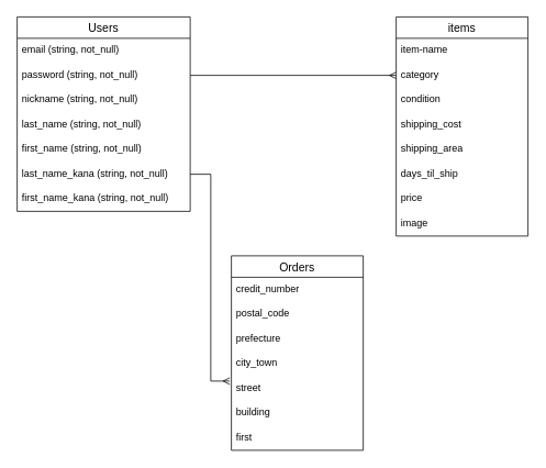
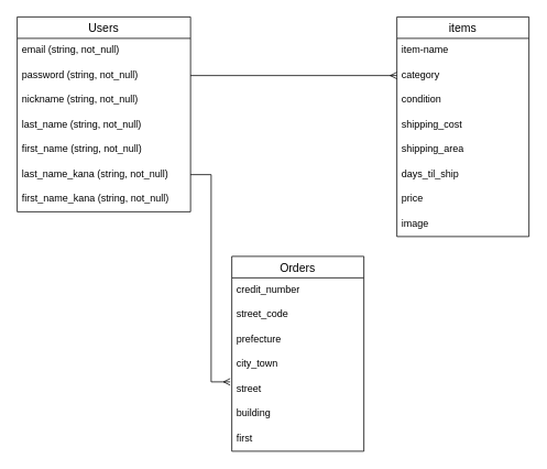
  <mxCell id="0" />
  <mxCell id="1" parent="0" />
  <mxCell id="2" value="Users" style="swimlane;fontStyle=0;childLayout=stackLayout;horizontal=1;startSize=26;horizontalStack=0;resizeParent=1;resizeParentMax=0;resizeLast=0;collapsible=1;marginBottom=0;align=center;fontSize=14;" vertex="1" parent="1"><mxGeometry x="20" y="20" width="210" height="236" as="geometry" /></mxCell>
  <mxCell id="3" value="email (string, not_null)" style="text;strokeColor=none;fillColor=none;spacingLeft=4;spacingRight=4;overflow=hidden;rotatable=0;points=[[0,0.5],[1,0.5]];portConstraint=eastwest;fontSize=12;" vertex="1" parent="2"><mxGeometry y="26" width="210" height="30" as="geometry" /></mxCell>
  <mxCell id="4" value="password (string, not_null)" style="text;strokeColor=none;fillColor=none;spacingLeft=4;spacingRight=4;overflow=hidden;rotatable=0;points=[[0,0.5],[1,0.5]];portConstraint=eastwest;fontSize=12;" vertex="1" parent="2"><mxGeometry y="56" width="210" height="30" as="geometry" /></mxCell>
  <mxCell id="5" value="nickname (string, not_null)" style="text;strokeColor=none;fillColor=none;spacingLeft=4;spacingRight=4;overflow=hidden;rotatable=0;points=[[0,0.5],[1,0.5]];portConstraint=eastwest;fontSize=12;" vertex="1" parent="2"><mxGeometry y="86" width="210" height="30" as="geometry" /></mxCell>
  <mxCell id="6" value="last_name (string, not_null)" style="text;strokeColor=none;fillColor=none;spacingLeft=4;spacingRight=4;overflow=hidden;rotatable=0;points=[[0,0.5],[1,0.5]];portConstraint=eastwest;fontSize=12;" vertex="1" parent="2"><mxGeometry y="116" width="210" height="30" as="geometry" /></mxCell>
  <mxCell id="7" value="first_name (string, not_null)" style="text;strokeColor=none;fillColor=none;spacingLeft=4;spacingRight=4;overflow=hidden;rotatable=0;points=[[0,0.5],[1,0.5]];portConstraint=eastwest;fontSize=12;" vertex="1" parent="2"><mxGeometry y="146" width="210" height="30" as="geometry" /></mxCell>
  <mxCell id="8" value="last_name_kana (string, not_null)" style="text;strokeColor=none;fillColor=none;spacingLeft=4;spacingRight=4;overflow=hidden;rotatable=0;points=[[0,0.5],[1,0.5]];portConstraint=eastwest;fontSize=12;" vertex="1" parent="2"><mxGeometry y="176" width="210" height="30" as="geometry" /></mxCell>
  <mxCell id="9" value="first_name_kana (string, not_null)" style="text;strokeColor=none;fillColor=none;spacingLeft=4;spacingRight=4;overflow=hidden;rotatable=0;points=[[0,0.5],[1,0.5]];portConstraint=eastwest;fontSize=12;" vertex="1" parent="2"><mxGeometry y="206" width="210" height="30" as="geometry" /></mxCell>
  <mxCell id="10" style="edgeStyle=orthogonalEdgeStyle;rounded=0;orthogonalLoop=1;jettySize=auto;html=1;exitX=1;exitY=0.5;exitDx=0;exitDy=0;endArrow=ERmany;endFill=0;strokeWidth=1;entryX=0;entryY=0.5;entryDx=0;entryDy=0;" edge="1" parent="1" source="4" target="13"><mxGeometry relative="1" as="geometry"><mxPoint x="520" y="91" as="targetPoint" /></mxGeometry></mxCell>
  <mxCell id="11" value="items" style="swimlane;fontStyle=0;childLayout=stackLayout;horizontal=1;startSize=26;horizontalStack=0;resizeParent=1;resizeParentMax=0;resizeLast=0;collapsible=1;marginBottom=0;align=center;fontSize=14;" vertex="1" parent="1"><mxGeometry x="480" y="20" width="160" height="266" as="geometry" /></mxCell>
  <mxCell id="12" value="item-name" style="text;strokeColor=none;fillColor=none;spacingLeft=4;spacingRight=4;overflow=hidden;rotatable=0;points=[[0,0.5],[1,0.5]];portConstraint=eastwest;fontSize=12;" vertex="1" parent="11"><mxGeometry y="26" width="160" height="30" as="geometry" /></mxCell>
  <mxCell id="13" value="category" style="text;strokeColor=none;fillColor=none;spacingLeft=4;spacingRight=4;overflow=hidden;rotatable=0;points=[[0,0.5],[1,0.5]];portConstraint=eastwest;fontSize=12;" vertex="1" parent="11"><mxGeometry y="56" width="160" height="30" as="geometry" /></mxCell>
  <mxCell id="14" value="condition" style="text;strokeColor=none;fillColor=none;spacingLeft=4;spacingRight=4;overflow=hidden;rotatable=0;points=[[0,0.5],[1,0.5]];portConstraint=eastwest;fontSize=12;" vertex="1" parent="11"><mxGeometry y="86" width="160" height="30" as="geometry" /></mxCell>
  <mxCell id="15" value="shipping_cost" style="text;strokeColor=none;fillColor=none;spacingLeft=4;spacingRight=4;overflow=hidden;rotatable=0;points=[[0,0.5],[1,0.5]];portConstraint=eastwest;fontSize=12;" vertex="1" parent="11"><mxGeometry y="116" width="160" height="30" as="geometry" /></mxCell>
  <mxCell id="16" value="shipping_area" style="text;strokeColor=none;fillColor=none;spacingLeft=4;spacingRight=4;overflow=hidden;rotatable=0;points=[[0,0.5],[1,0.5]];portConstraint=eastwest;fontSize=12;" vertex="1" parent="11"><mxGeometry y="146" width="160" height="30" as="geometry" /></mxCell>
  <mxCell id="17" value="days_til_ship" style="text;strokeColor=none;fillColor=none;spacingLeft=4;spacingRight=4;overflow=hidden;rotatable=0;points=[[0,0.5],[1,0.5]];portConstraint=eastwest;fontSize=12;" vertex="1" parent="11"><mxGeometry y="176" width="160" height="30" as="geometry" /></mxCell>
  <mxCell id="18" value="price" style="text;strokeColor=none;fillColor=none;spacingLeft=4;spacingRight=4;overflow=hidden;rotatable=0;points=[[0,0.5],[1,0.5]];portConstraint=eastwest;fontSize=12;" vertex="1" parent="11"><mxGeometry y="206" width="160" height="30" as="geometry" /></mxCell>
  <mxCell id="19" value="image" style="text;strokeColor=none;fillColor=none;spacingLeft=4;spacingRight=4;overflow=hidden;rotatable=0;points=[[0,0.5],[1,0.5]];portConstraint=eastwest;fontSize=12;" vertex="1" parent="11"><mxGeometry y="236" width="160" height="30" as="geometry" /></mxCell>
  <mxCell id="20" value="Orders" style="swimlane;fontStyle=0;childLayout=stackLayout;horizontal=1;startSize=26;horizontalStack=0;resizeParent=1;resizeParentMax=0;resizeLast=0;collapsible=1;marginBottom=0;align=center;fontSize=14;" vertex="1" parent="1"><mxGeometry x="280" y="310" width="160" height="236" as="geometry" /></mxCell>
  <mxCell id="21" value="credit_number" style="text;strokeColor=none;fillColor=none;spacingLeft=4;spacingRight=4;overflow=hidden;rotatable=0;points=[[0,0.5],[1,0.5]];portConstraint=eastwest;fontSize=12;" vertex="1" parent="20"><mxGeometry y="26" width="160" height="30" as="geometry" /></mxCell>
- <mxCell id="22" value="postal_code" style="text;strokeColor=none;fillColor=none;spacingLeft=4;spacingRight=4;overflow=hidden;rotatable=0;points=[[0,0.5],[1,0.5]];portConstraint=eastwest;fontSize=12;" vertex="1" parent="20"><mxGeometry y="56" width="160" height="30" as="geometry" /></mxCell>
+ <mxCell id="22" value="street_code" style="text;strokeColor=none;fillColor=none;spacingLeft=4;spacingRight=4;overflow=hidden;rotatable=0;points=[[0,0.5],[1,0.5]];portConstraint=eastwest;fontSize=12;" vertex="1" parent="20"><mxGeometry y="56" width="160" height="30" as="geometry" /></mxCell>
  <mxCell id="23" value="prefecture" style="text;strokeColor=none;fillColor=none;spacingLeft=4;spacingRight=4;overflow=hidden;rotatable=0;points=[[0,0.5],[1,0.5]];portConstraint=eastwest;fontSize=12;" vertex="1" parent="20"><mxGeometry y="86" width="160" height="30" as="geometry" /></mxCell>
  <mxCell id="24" value="city_town" style="text;strokeColor=none;fillColor=none;spacingLeft=4;spacingRight=4;overflow=hidden;rotatable=0;points=[[0,0.5],[1,0.5]];portConstraint=eastwest;fontSize=12;" vertex="1" parent="20"><mxGeometry y="116" width="160" height="30" as="geometry" /></mxCell>
  <mxCell id="25" value="street" style="text;strokeColor=none;fillColor=none;spacingLeft=4;spacingRight=4;overflow=hidden;rotatable=0;points=[[0,0.5],[1,0.5]];portConstraint=eastwest;fontSize=12;" vertex="1" parent="20"><mxGeometry y="146" width="160" height="30" as="geometry" /></mxCell>
  <mxCell id="26" value="building" style="text;strokeColor=none;fillColor=none;spacingLeft=4;spacingRight=4;overflow=hidden;rotatable=0;points=[[0,0.5],[1,0.5]];portConstraint=eastwest;fontSize=12;" vertex="1" parent="20"><mxGeometry y="176" width="160" height="30" as="geometry" /></mxCell>
  <mxCell id="27" value="first" style="text;strokeColor=none;fillColor=none;spacingLeft=4;spacingRight=4;overflow=hidden;rotatable=0;points=[[0,0.5],[1,0.5]];portConstraint=eastwest;fontSize=12;" vertex="1" parent="20"><mxGeometry y="206" width="160" height="30" as="geometry" /></mxCell>
  <mxCell id="28" style="edgeStyle=orthogonalEdgeStyle;rounded=0;orthogonalLoop=1;jettySize=auto;html=1;endArrow=ERmany;endFill=0;strokeWidth=1;entryX=-0.012;entryY=0.2;entryDx=0;entryDy=0;entryPerimeter=0;" edge="1" parent="1" source="8" target="25"><mxGeometry relative="1" as="geometry"><mxPoint x="260" y="440" as="targetPoint" /></mxGeometry></mxCell>
